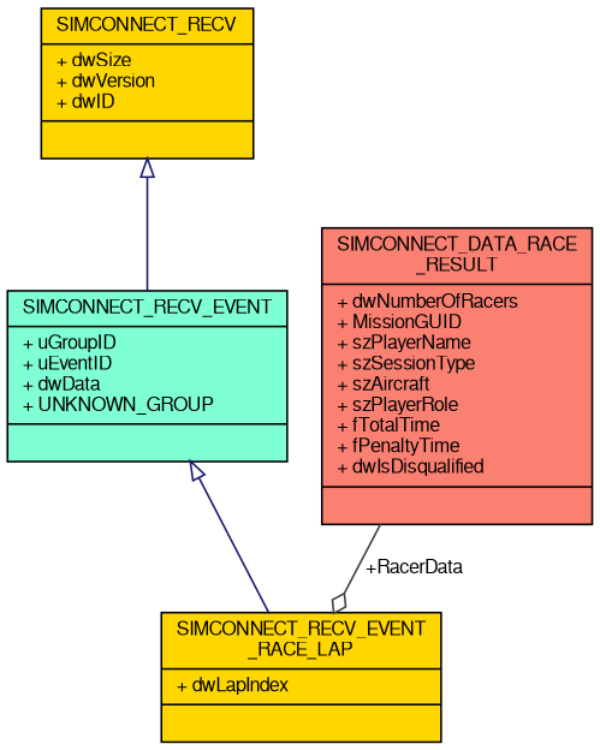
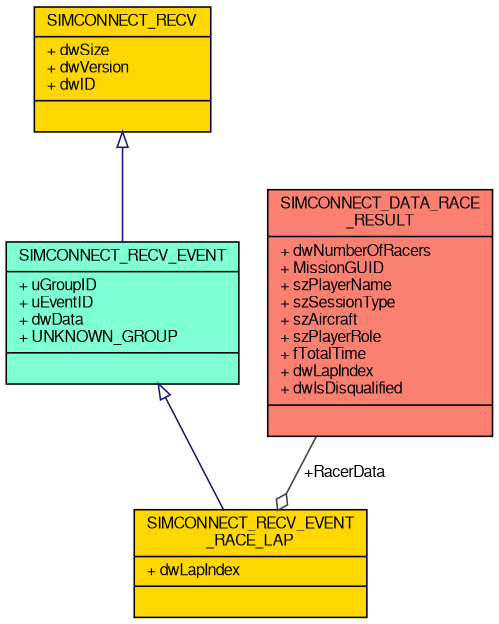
  digraph {
    node [color=black fillcolor=gold fontname=FreeSans fontsize=10 shape=record style=filled]
    edge [arrowtail=onormal color=midnightblue dir=back fontname=FreeSans fontsize=10 labelfontname=FreeSans labelfontsize=10 style=solid]
    n1 [fontcolor=black height=0.2 label="{SIMCONNECT_RECV_EVENT\l_RACE_LAP\n|+ dwLapIndex\l|}" width=0.4]
    n2 [height=0.2 label="{SIMCONNECT_RECV_EVENT\n|+ uGroupID\l+ uEventID\l+ dwData\l+ UNKNOWN_GROUP\l|}" width=0.4 fillcolor=aquamarine]
    n3 [height=0.2 label="{SIMCONNECT_RECV\n|+ dwSize\l+ dwVersion\l+ dwID\l|}" width=0.4]
-   n4 [height=0.2 label="{SIMCONNECT_DATA_RACE\l_RESULT\n|+ dwNumberOfRacers\l+ MissionGUID\l+ szPlayerName\l+ szSessionType\l+ szAircraft\l+ szPlayerRole\l+ fTotalTime\l+ fPenaltyTime\l+ dwIsDisqualified\l|}" width=0.4 fillcolor=salmon]
+   n4 [height=0.2 label="{SIMCONNECT_DATA_RACE\l_RESULT\n|+ dwNumberOfRacers\l+ MissionGUID\l+ szPlayerName\l+ szSessionType\l+ szAircraft\l+ szPlayerRole\l+ fTotalTime\l+ dwLapIndex\l+ dwIsDisqualified\l|}" width=0.4 fillcolor=salmon]
    n2 -> n1
    n3 -> n2
    n4 -> n1 [arrowhead=odiamond color=grey25 label=" +RacerData" arrowtail="" dir=""]
  }
